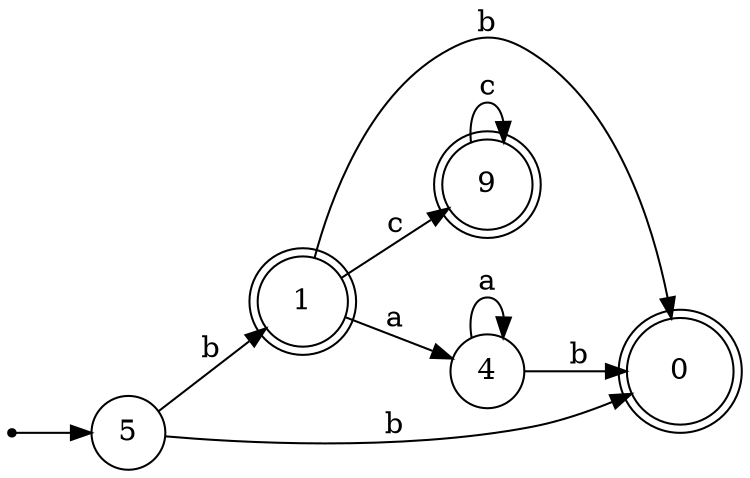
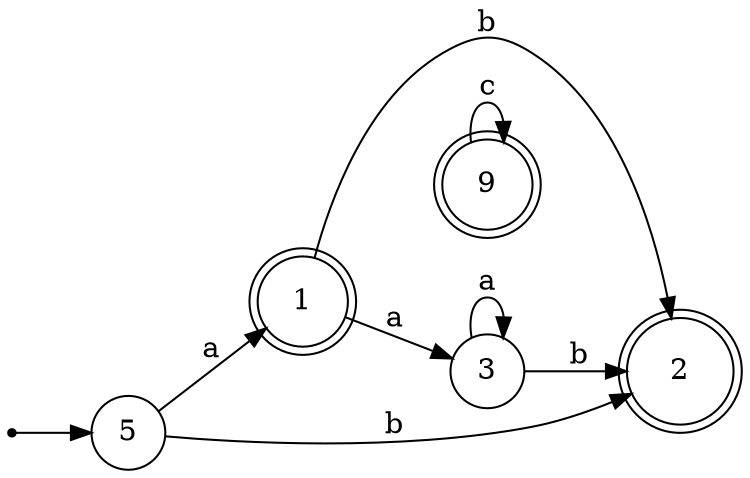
  digraph {
    rankdir=LR
    node [shape=doublecircle]
    1
-   2 [label=0]
+   2
    n3 [label=9]
-   3 [shape=circle label=4]
+   3 [shape=circle]
    qi [shape=point]
    n6 [label=5 shape=circle]
    1 -> 2 [label=b]
-   1 -> n3 [label=c]
    1 -> 3 [label=a]
    n3 -> n3 [label=c]
    3 -> 2 [label=b]
    3 -> 3 [label=a]
    qi -> n6
-   n6 -> 1 [label=b]
+   n6 -> 1 [label=a]
    n6 -> 2 [label=b]
  }
